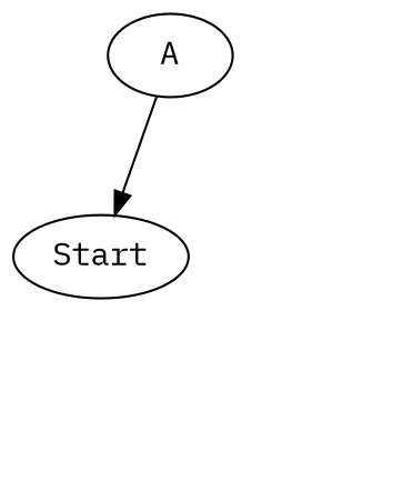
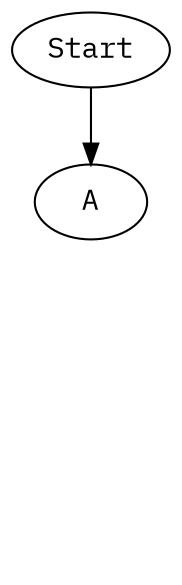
  digraph {
    rankdir=TB
    fontname="IBM Plex Mono"
    node [fontname="IBM Plex Mono"]
    edge [fontname="IBM Plex Mono" style=invis]
    Start
    n2 [label=A]
    Goal [style=invis]
    n4 [label="G[A]" style=invis]
-   n2 -> Start [style=""]
+   Start -> n2 [style=""]
    n2 -> n4 [label=pure]
    n4 -> Goal
  }
